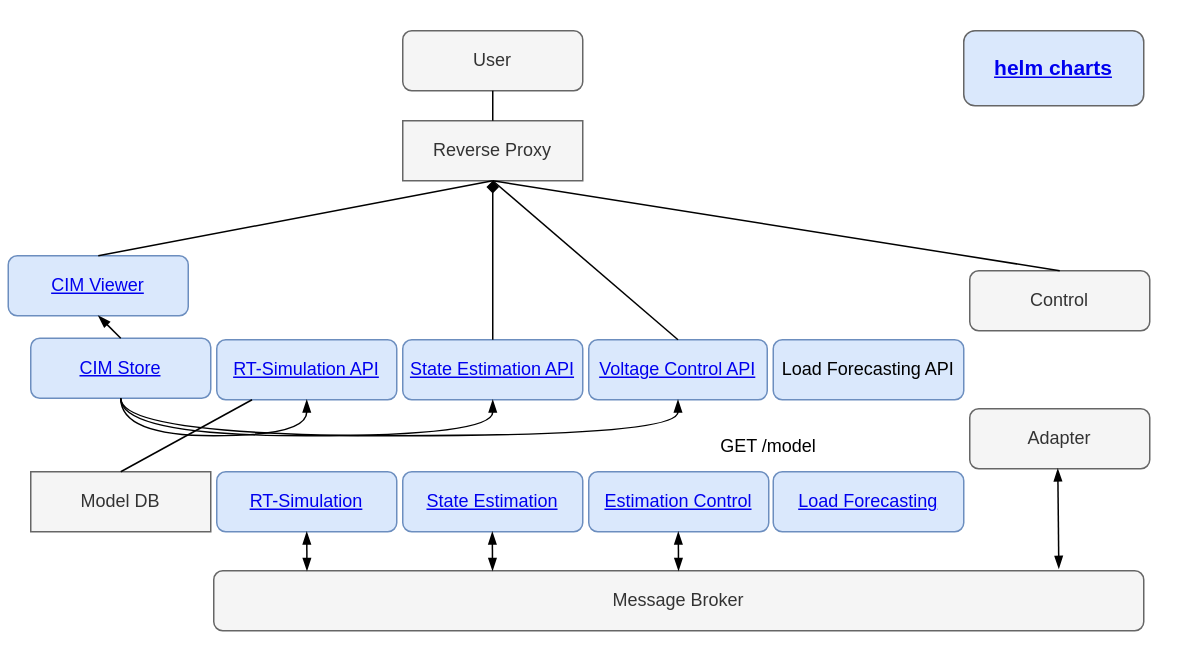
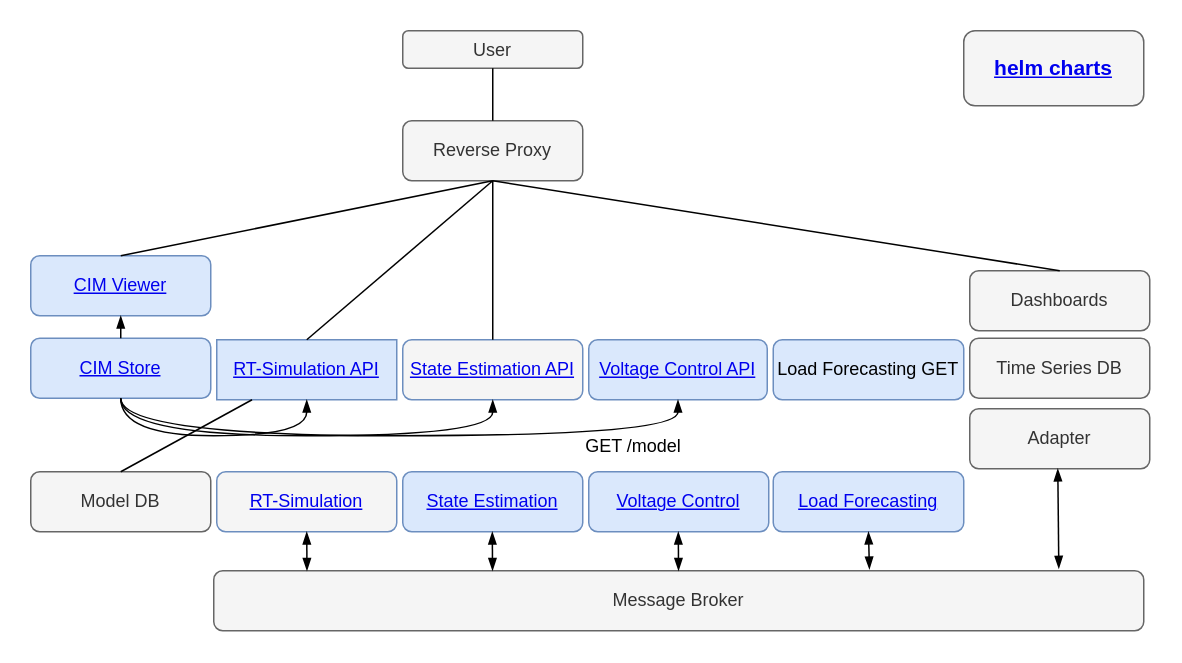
  <mxCell id="0" />
  <mxCell id="1" parent="0" />
- <mxCell id="2" value="&lt;a href=&quot;https://github.com/sogno-platform/dpsim&quot;&gt;RT-Simulation&lt;/a&gt;" style="rounded=1;whiteSpace=wrap;html=1;fillColor=#dae8fc;strokeColor=#6c8ebf;" parent="1" vertex="1"><mxGeometry x="144" y="314" width="120" height="40" as="geometry" /></mxCell>
- <mxCell id="3" value="&lt;a href=&quot;https://github.com/sogno-platform/dpsim-service&quot;&gt;RT-Simulation API&lt;/a&gt;" style="rounded=1;whiteSpace=wrap;html=1;fillColor=#dae8fc;strokeColor=#6c8ebf;" parent="1" vertex="1"><mxGeometry x="144" y="226" width="120" height="40" as="geometry" /></mxCell>
- <mxCell id="4" value="&lt;a href=&quot;https://github.com/sogno-platform/pyvolt-service&quot;&gt;State Estimation API&lt;/a&gt;" style="rounded=1;whiteSpace=wrap;html=1;fillColor=#dae8fc;strokeColor=#6c8ebf;" parent="1" vertex="1"><mxGeometry x="268" y="226" width="120" height="40" as="geometry" /></mxCell>
+ <mxCell id="2" value="&lt;a href=&quot;https://github.com/sogno-platform/dpsim&quot;&gt;RT-Simulation&lt;/a&gt;" style="rounded=1;whiteSpace=wrap;html=1;fillColor=#f5f5f5;strokeColor=#6c8ebf;" parent="1" vertex="1"><mxGeometry x="144" y="314" width="120" height="40" as="geometry" /></mxCell>
+ <mxCell id="3" value="&lt;a href=&quot;https://github.com/sogno-platform/dpsim-service&quot;&gt;RT-Simulation API&lt;/a&gt;" style="whiteSpace=wrap;html=1;fillColor=#dae8fc;strokeColor=#6c8ebf;rounded=0;" parent="1" vertex="1"><mxGeometry x="144" y="226" width="120" height="40" as="geometry" /></mxCell>
+ <mxCell id="4" value="&lt;a href=&quot;https://github.com/sogno-platform/pyvolt-service&quot;&gt;State Estimation API&lt;/a&gt;" style="rounded=1;whiteSpace=wrap;html=1;fillColor=#f5f5f5;strokeColor=#6c8ebf;" parent="1" vertex="1"><mxGeometry x="268" y="226" width="120" height="40" as="geometry" /></mxCell>
  <mxCell id="5" value="&lt;a href=&quot;https://github.com/sogno-platform/pyvolt&quot;&gt;State Estimation&lt;/a&gt;" style="rounded=1;whiteSpace=wrap;html=1;fillColor=#dae8fc;strokeColor=#6c8ebf;" parent="1" vertex="1"><mxGeometry x="268" y="314" width="120" height="40" as="geometry" /></mxCell>
  <mxCell id="6" value="&lt;a href=&quot;https://github.com/sogno-platform/cim-service&quot;&gt;CIM Store&lt;/a&gt;" style="rounded=1;whiteSpace=wrap;html=1;fillColor=#dae8fc;strokeColor=#6c8ebf;" parent="1" vertex="1"><mxGeometry x="20" y="225" width="120" height="40" as="geometry" /></mxCell>
- <mxCell id="7" value="Model DB" style="whiteSpace=wrap;html=1;fillColor=#f5f5f5;strokeColor=#666666;fontColor=#333333;rounded=0;" parent="1" vertex="1"><mxGeometry x="20" y="314" width="120" height="40" as="geometry" /></mxCell>
- <mxCell id="8" value="&lt;a href=&quot;https://github.com/sogno-platform/pintura&quot;&gt;CIM Viewer&lt;/a&gt;" style="rounded=1;whiteSpace=wrap;html=1;fillColor=#dae8fc;strokeColor=#6c8ebf;" parent="1" vertex="1"><mxGeometry x="5" y="170" width="120" height="40" as="geometry" /></mxCell>
+ <mxCell id="7" value="Model DB" style="rounded=1;whiteSpace=wrap;html=1;fillColor=#f5f5f5;strokeColor=#666666;fontColor=#333333;" parent="1" vertex="1"><mxGeometry x="20" y="314" width="120" height="40" as="geometry" /></mxCell>
+ <mxCell id="8" value="&lt;a href=&quot;https://github.com/sogno-platform/pintura&quot;&gt;CIM Viewer&lt;/a&gt;" style="rounded=1;whiteSpace=wrap;html=1;fillColor=#dae8fc;strokeColor=#6c8ebf;" parent="1" vertex="1"><mxGeometry x="20" y="170" width="120" height="40" as="geometry" /></mxCell>
  <mxCell id="9" value="Message Broker" style="rounded=1;whiteSpace=wrap;html=1;fillColor=#f5f5f5;strokeColor=#666666;fontColor=#333333;" parent="1" vertex="1"><mxGeometry x="142" y="380" width="620" height="40" as="geometry" /></mxCell>
  <mxCell id="10" value="Adapter" style="rounded=1;whiteSpace=wrap;html=1;fillColor=#f5f5f5;strokeColor=#666666;fontColor=#333333;" parent="1" vertex="1"><mxGeometry x="646" y="272" width="120" height="40" as="geometry" /></mxCell>
- <mxCell id="12" value="Control" style="rounded=1;whiteSpace=wrap;html=1;fillColor=#f5f5f5;strokeColor=#666666;fontColor=#333333;" parent="1" vertex="1"><mxGeometry x="646" y="180" width="120" height="40" as="geometry" /></mxCell>
+ <mxCell id="11" value="Time Series DB" style="rounded=1;whiteSpace=wrap;html=1;fillColor=#f5f5f5;strokeColor=#666666;fontColor=#333333;" parent="1" vertex="1"><mxGeometry x="646" y="225" width="120" height="40" as="geometry" /></mxCell>
+ <mxCell id="12" value="Dashboards" style="rounded=1;whiteSpace=wrap;html=1;fillColor=#f5f5f5;strokeColor=#666666;fontColor=#333333;" parent="1" vertex="1"><mxGeometry x="646" y="180" width="120" height="40" as="geometry" /></mxCell>
  <mxCell id="13" value="&lt;a href=&quot;https://github.com/sogno-platform/covee-service&quot;&gt;Voltage Control API&lt;/a&gt;" style="rounded=1;whiteSpace=wrap;html=1;fillColor=#dae8fc;strokeColor=#6c8ebf;" parent="1" vertex="1"><mxGeometry x="392" y="226" width="119" height="40" as="geometry" /></mxCell>
- <mxCell id="14" value="&lt;a href=&quot;https://github.com/sogno-platform/covee&quot;&gt;Estimation Control&lt;/a&gt;" style="rounded=1;whiteSpace=wrap;html=1;fillColor=#dae8fc;strokeColor=#6c8ebf;" parent="1" vertex="1"><mxGeometry x="392" y="314" width="120" height="40" as="geometry" /></mxCell>
+ <mxCell id="14" value="&lt;a href=&quot;https://github.com/sogno-platform/covee&quot;&gt;Voltage Control&lt;/a&gt;" style="rounded=1;whiteSpace=wrap;html=1;fillColor=#dae8fc;strokeColor=#6c8ebf;" parent="1" vertex="1"><mxGeometry x="392" y="314" width="120" height="40" as="geometry" /></mxCell>
  <mxCell id="15" value="" style="endArrow=blockThin;startArrow=blockThin;html=1;startFill=1;endFill=1;exitX=0.5;exitY=1;exitDx=0;exitDy=0;entryX=0.297;entryY=0;entryDx=0;entryDy=0;entryPerimeter=0;" parent="1" source="2" edge="1"><mxGeometry width="50" height="50" relative="1" as="geometry"><mxPoint x="204" y="423" as="sourcePoint" /><mxPoint x="204.14" y="380" as="targetPoint" /></mxGeometry></mxCell>
  <mxCell id="16" value="" style="endArrow=blockThin;startArrow=blockThin;html=1;exitX=0.5;exitY=1;exitDx=0;exitDy=0;startFill=1;endFill=1;entryX=0.899;entryY=-0.036;entryDx=0;entryDy=0;entryPerimeter=0;" parent="1" edge="1"><mxGeometry width="50" height="50" relative="1" as="geometry"><mxPoint x="704.71" y="312" as="sourcePoint" /><mxPoint x="705.38" y="378.56" as="targetPoint" /></mxGeometry></mxCell>
  <mxCell id="17" value="" style="endArrow=blockThin;startArrow=none;html=1;exitX=0.5;exitY=1;exitDx=0;exitDy=0;startFill=0;endFill=1;edgeStyle=orthogonalEdgeStyle;curved=1;entryX=0.5;entryY=1;entryDx=0;entryDy=0;" parent="1" source="6" target="3" edge="1"><mxGeometry width="50" height="50" relative="1" as="geometry"><mxPoint x="234" y="185" as="sourcePoint" /><mxPoint x="234" y="160" as="targetPoint" /><Array as="points"><mxPoint x="80" y="290" /><mxPoint x="204" y="290" /></Array></mxGeometry></mxCell>
  <mxCell id="18" value="" style="endArrow=blockThin;startArrow=none;html=1;exitX=0.5;exitY=1;exitDx=0;exitDy=0;startFill=0;endFill=1;edgeStyle=orthogonalEdgeStyle;curved=1;entryX=0.5;entryY=1;entryDx=0;entryDy=0;" parent="1" source="6" target="4" edge="1"><mxGeometry width="50" height="50" relative="1" as="geometry"><mxPoint x="90" y="235" as="sourcePoint" /><mxPoint x="214" y="236" as="targetPoint" /><Array as="points"><mxPoint x="80" y="290" /><mxPoint x="328" y="290" /></Array></mxGeometry></mxCell>
- <mxCell id="19" value="GET /model" style="text;html=1;strokeColor=none;fillColor=none;align=center;verticalAlign=middle;whiteSpace=wrap;rounded=0;" parent="1" vertex="1"><mxGeometry x="474" y="287" width="76" height="20" as="geometry" /></mxCell>
+ <mxCell id="19" value="GET /model" style="text;html=1;strokeColor=none;fillColor=none;align=center;verticalAlign=middle;whiteSpace=wrap;rounded=0;" parent="1" vertex="1"><mxGeometry x="384" y="287" width="76" height="20" as="geometry" /></mxCell>
  <mxCell id="20" value="" style="endArrow=blockThin;html=1;entryX=0.5;entryY=1;entryDx=0;entryDy=0;exitX=0.5;exitY=0;exitDx=0;exitDy=0;endFill=1;" parent="1" source="6" target="8" edge="1"><mxGeometry width="50" height="50" relative="1" as="geometry"><mxPoint x="314" y="300" as="sourcePoint" /><mxPoint x="364" y="250" as="targetPoint" /></mxGeometry></mxCell>
  <mxCell id="21" value="" style="endArrow=blockThin;startArrow=none;html=1;exitX=0.5;exitY=1;exitDx=0;exitDy=0;startFill=0;endFill=1;edgeStyle=orthogonalEdgeStyle;curved=1;entryX=0.5;entryY=1;entryDx=0;entryDy=0;" parent="1" source="6" target="13" edge="1"><mxGeometry width="50" height="50" relative="1" as="geometry"><mxPoint x="90" y="275" as="sourcePoint" /><mxPoint x="338" y="276" as="targetPoint" /><Array as="points"><mxPoint x="80" y="290" /><mxPoint x="452" y="290" /></Array></mxGeometry></mxCell>
  <mxCell id="22" value="" style="endArrow=none;html=1;exitX=0.5;exitY=0;exitDx=0;exitDy=0;" parent="1" source="7" target="3" edge="1"><mxGeometry width="50" height="50" relative="1" as="geometry"><mxPoint x="314" y="360" as="sourcePoint" /><mxPoint x="364" y="310" as="targetPoint" /></mxGeometry></mxCell>
  <mxCell id="23" value="" style="endArrow=blockThin;startArrow=blockThin;html=1;startFill=1;endFill=1;exitX=0.5;exitY=1;exitDx=0;exitDy=0;entryX=0.297;entryY=0;entryDx=0;entryDy=0;entryPerimeter=0;" parent="1" edge="1"><mxGeometry width="50" height="50" relative="1" as="geometry"><mxPoint x="327.71" y="354" as="sourcePoint" /><mxPoint x="327.85" y="380" as="targetPoint" /></mxGeometry></mxCell>
  <mxCell id="24" value="" style="endArrow=blockThin;startArrow=blockThin;html=1;startFill=1;endFill=1;exitX=0.5;exitY=1;exitDx=0;exitDy=0;entryX=0.297;entryY=0;entryDx=0;entryDy=0;entryPerimeter=0;" parent="1" edge="1"><mxGeometry width="50" height="50" relative="1" as="geometry"><mxPoint x="451.71" y="354" as="sourcePoint" /><mxPoint x="451.85" y="380" as="targetPoint" /></mxGeometry></mxCell>
- <mxCell id="25" value="Reverse Proxy" style="whiteSpace=wrap;html=1;fillColor=#f5f5f5;strokeColor=#666666;fontColor=#333333;rounded=0;" parent="1" vertex="1"><mxGeometry x="268" y="80" width="120" height="40" as="geometry" /></mxCell>
- <mxCell id="26" value="User" style="rounded=1;whiteSpace=wrap;html=1;fillColor=#f5f5f5;strokeColor=#666666;fontColor=#333333;" parent="1" vertex="1"><mxGeometry x="268" y="20" width="120" height="40" as="geometry" /></mxCell>
- <mxCell id="28" value="" style="endArrow=diamond;html=1;entryX=0.5;entryY=1;entryDx=0;entryDy=0;exitX=0.5;exitY=0;exitDx=0;exitDy=0;" parent="1" source="4" target="25" edge="1"><mxGeometry width="50" height="50" relative="1" as="geometry"><mxPoint x="214" y="236" as="sourcePoint" /><mxPoint x="314" y="160" as="targetPoint" /></mxGeometry></mxCell>
- <mxCell id="29" value="" style="endArrow=none;html=1;entryX=0.5;entryY=1;entryDx=0;entryDy=0;exitX=0.5;exitY=0;exitDx=0;exitDy=0;" parent="1" source="13" target="25" edge="1"><mxGeometry width="50" height="50" relative="1" as="geometry"><mxPoint x="338" y="236" as="sourcePoint" /><mxPoint x="314" y="160" as="targetPoint" /></mxGeometry></mxCell>
+ <mxCell id="25" value="Reverse Proxy" style="rounded=1;whiteSpace=wrap;html=1;fillColor=#f5f5f5;strokeColor=#666666;fontColor=#333333;" parent="1" vertex="1"><mxGeometry x="268" y="80" width="120" height="40" as="geometry" /></mxCell>
+ <mxCell id="26" value="User" style="rounded=1;whiteSpace=wrap;html=1;fillColor=#f5f5f5;strokeColor=#666666;fontColor=#333333;" parent="1" vertex="1"><mxGeometry x="268" y="20" width="120" height="25" as="geometry" /></mxCell>
+ <mxCell id="27" value="" style="endArrow=none;html=1;entryX=0.5;entryY=1;entryDx=0;entryDy=0;exitX=0.5;exitY=0;exitDx=0;exitDy=0;" parent="1" source="3" target="25" edge="1"><mxGeometry width="50" height="50" relative="1" as="geometry"><mxPoint x="314" y="250" as="sourcePoint" /><mxPoint x="364" y="200" as="targetPoint" /></mxGeometry></mxCell>
+ <mxCell id="28" value="" style="endArrow=none;html=1;entryX=0.5;entryY=1;entryDx=0;entryDy=0;exitX=0.5;exitY=0;exitDx=0;exitDy=0;" parent="1" source="4" target="25" edge="1"><mxGeometry width="50" height="50" relative="1" as="geometry"><mxPoint x="214" y="236" as="sourcePoint" /><mxPoint x="314" y="160" as="targetPoint" /></mxGeometry></mxCell>
  <mxCell id="30" value="" style="endArrow=none;html=1;entryX=0.5;entryY=1;entryDx=0;entryDy=0;exitX=0.5;exitY=0;exitDx=0;exitDy=0;" parent="1" source="8" target="25" edge="1"><mxGeometry width="50" height="50" relative="1" as="geometry"><mxPoint x="214" y="236" as="sourcePoint" /><mxPoint x="334" y="140" as="targetPoint" /></mxGeometry></mxCell>
  <mxCell id="31" value="" style="endArrow=none;html=1;entryX=0.5;entryY=1;entryDx=0;entryDy=0;exitX=0.5;exitY=0;exitDx=0;exitDy=0;" parent="1" source="12" target="25" edge="1"><mxGeometry width="50" height="50" relative="1" as="geometry"><mxPoint x="460" y="236" as="sourcePoint" /><mxPoint x="460" y="130" as="targetPoint" /></mxGeometry></mxCell>
  <mxCell id="32" value="" style="endArrow=none;html=1;entryX=0.5;entryY=1;entryDx=0;entryDy=0;exitX=0.5;exitY=0;exitDx=0;exitDy=0;" parent="1" source="25" target="26" edge="1"><mxGeometry width="50" height="50" relative="1" as="geometry"><mxPoint x="461.5" y="236" as="sourcePoint" /><mxPoint x="338" y="130" as="targetPoint" /></mxGeometry></mxCell>
- <mxCell id="33" value="&lt;a href=&quot;https://github.com/sogno-platform/helm-charts&quot;&gt;helm charts&lt;/a&gt;" style="rounded=1;whiteSpace=wrap;html=1;fillColor=#dae8fc;strokeColor=#666666;fontColor=#333333;fontSize=14;fontStyle=1;" parent="1" vertex="1"><mxGeometry x="642" y="20" width="120" height="50" as="geometry" /></mxCell>
- <mxCell id="34" value="Load Forecasting API" style="rounded=1;whiteSpace=wrap;html=1;fillColor=#dae8fc;strokeColor=#6c8ebf;" parent="1" vertex="1"><mxGeometry x="515" y="226" width="127" height="40" as="geometry" /></mxCell>
+ <mxCell id="33" value="&lt;a href=&quot;https://github.com/sogno-platform/helm-charts&quot;&gt;helm charts&lt;/a&gt;" style="rounded=1;whiteSpace=wrap;html=1;fillColor=#f5f5f5;strokeColor=#666666;fontColor=#333333;fontSize=14;fontStyle=1" parent="1" vertex="1"><mxGeometry x="642" y="20" width="120" height="50" as="geometry" /></mxCell>
+ <mxCell id="34" value="Load Forecasting GET" style="rounded=1;whiteSpace=wrap;html=1;fillColor=#dae8fc;strokeColor=#6c8ebf;" parent="1" vertex="1"><mxGeometry x="515" y="226" width="127" height="40" as="geometry" /></mxCell>
  <mxCell id="35" value="&lt;a href=&quot;https://github.com/sogno-platform/proloaf&quot;&gt;Load Forecasting&lt;/a&gt;" style="rounded=1;whiteSpace=wrap;html=1;fillColor=#dae8fc;strokeColor=#6c8ebf;" parent="1" vertex="1"><mxGeometry x="515" y="314" width="127" height="40" as="geometry" /></mxCell>
+ <mxCell id="36" value="" style="endArrow=blockThin;startArrow=blockThin;html=1;startFill=1;endFill=1;exitX=0.5;exitY=1;exitDx=0;exitDy=0;entryX=0.705;entryY=-0.025;entryDx=0;entryDy=0;entryPerimeter=0;" parent="1" source="35" target="9" edge="1"><mxGeometry width="50" height="50" relative="1" as="geometry"><mxPoint x="461.71" y="364" as="sourcePoint" /><mxPoint x="461.85" y="390" as="targetPoint" /></mxGeometry></mxCell>
